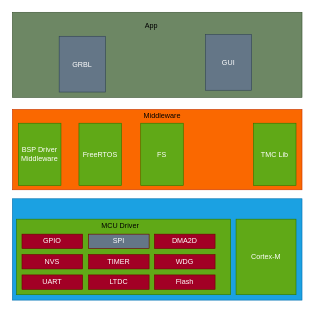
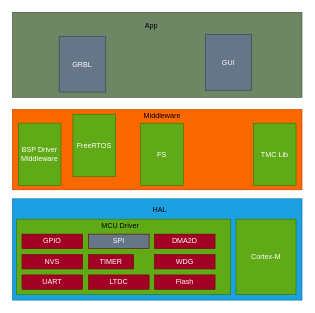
  <mxCell id="0" />
  <mxCell id="1" parent="0" />
  <mxCell id="2" value="" style="rounded=0;whiteSpace=wrap;html=1;fillColor=#1ba1e2;fontColor=#ffffff;strokeColor=#006EAF;" vertex="1" parent="1"><mxGeometry x="20" y="331" width="483" height="169" as="geometry" /></mxCell>
  <mxCell id="3" value="" style="rounded=0;whiteSpace=wrap;html=1;fillColor=#60a917;fontColor=#ffffff;strokeColor=#2D7600;" vertex="1" parent="1"><mxGeometry x="27" y="365" width="357" height="126" as="geometry" /></mxCell>
  <mxCell id="4" value="Cortex-M" style="rounded=0;whiteSpace=wrap;html=1;fillColor=#60a917;fontColor=#ffffff;strokeColor=#2D7600;" vertex="1" parent="1"><mxGeometry x="393" y="365" width="100" height="126" as="geometry" /></mxCell>
+ <mxCell id="5" value="HAL" style="text;html=1;strokeColor=none;fillColor=none;align=center;verticalAlign=middle;whiteSpace=wrap;rounded=0;" vertex="1" parent="1"><mxGeometry x="236" y="334" width="60" height="30" as="geometry" /></mxCell>
  <mxCell id="6" value="" style="rounded=0;whiteSpace=wrap;html=1;fillColor=#fa6800;strokeColor=#C73500;fontColor=#000000;" vertex="1" parent="1"><mxGeometry x="20" y="182" width="483" height="134" as="geometry" /></mxCell>
  <mxCell id="7" value="Middleware" style="text;html=1;strokeColor=none;fillColor=none;align=center;verticalAlign=middle;whiteSpace=wrap;rounded=0;" vertex="1" parent="1"><mxGeometry x="226" y="185" width="88" height="16" as="geometry" /></mxCell>
  <mxCell id="8" value="GPIO" style="rounded=0;whiteSpace=wrap;html=1;fillColor=#a20025;fontColor=#ffffff;strokeColor=#6F0000;" vertex="1" parent="1"><mxGeometry x="36" y="390" width="101" height="24" as="geometry" /></mxCell>
  <mxCell id="9" value="UART" style="rounded=0;whiteSpace=wrap;html=1;fillColor=#a20025;fontColor=#ffffff;strokeColor=#6F0000;" vertex="1" parent="1"><mxGeometry x="36" y="458" width="101" height="24" as="geometry" /></mxCell>
  <mxCell id="10" value="NVS" style="rounded=0;whiteSpace=wrap;html=1;fillColor=#a20025;fontColor=#ffffff;strokeColor=#6F0000;" vertex="1" parent="1"><mxGeometry x="36" y="424" width="101" height="24" as="geometry" /></mxCell>
  <mxCell id="11" value="SPI" style="rounded=0;whiteSpace=wrap;html=1;fillColor=#647687;fontColor=#ffffff;strokeColor=#6F0000;" vertex="1" parent="1"><mxGeometry x="147" y="390" width="101" height="24" as="geometry" /></mxCell>
- <mxCell id="12" value="TIMER" style="rounded=0;whiteSpace=wrap;html=1;fillColor=#a20025;fontColor=#ffffff;strokeColor=#6F0000;" vertex="1" parent="1"><mxGeometry x="147" y="424" width="101" height="24" as="geometry" /></mxCell>
+ <mxCell id="12" value="TIMER" style="rounded=0;whiteSpace=wrap;html=1;fillColor=#a20025;fontColor=#ffffff;strokeColor=#6F0000;" vertex="1" parent="1"><mxGeometry x="147" y="424" width="75" height="24" as="geometry" /></mxCell>
  <mxCell id="13" value="MCU Driver" style="text;html=1;strokeColor=none;fillColor=none;align=center;verticalAlign=middle;whiteSpace=wrap;rounded=0;" vertex="1" parent="1"><mxGeometry x="155" y="365" width="90" height="24" as="geometry" /></mxCell>
  <mxCell id="14" value="LTDC" style="rounded=0;whiteSpace=wrap;html=1;fillColor=#a20025;fontColor=#ffffff;strokeColor=#6F0000;" vertex="1" parent="1"><mxGeometry x="147" y="458" width="101" height="24" as="geometry" /></mxCell>
  <mxCell id="15" value="DMA2D" style="rounded=0;whiteSpace=wrap;html=1;fillColor=#a20025;fontColor=#ffffff;strokeColor=#6F0000;" vertex="1" parent="1"><mxGeometry x="257" y="390" width="101" height="24" as="geometry" /></mxCell>
  <mxCell id="16" value="WDG" style="rounded=0;whiteSpace=wrap;html=1;fillColor=#a20025;fontColor=#ffffff;strokeColor=#6F0000;" vertex="1" parent="1"><mxGeometry x="257" y="424" width="101" height="24" as="geometry" /></mxCell>
  <mxCell id="17" value="Flash" style="rounded=0;whiteSpace=wrap;html=1;fillColor=#a20025;fontColor=#ffffff;strokeColor=#6F0000;" vertex="1" parent="1"><mxGeometry x="257" y="458" width="101" height="24" as="geometry" /></mxCell>
  <mxCell id="18" value="BSP Driver Middleware" style="rounded=0;whiteSpace=wrap;html=1;fillColor=#60a917;fontColor=#ffffff;strokeColor=#2D7600;" vertex="1" parent="1"><mxGeometry x="30" y="205" width="71" height="104" as="geometry" /></mxCell>
  <mxCell id="19" value="" style="rounded=0;whiteSpace=wrap;html=1;fillColor=#6d8764;fontColor=#ffffff;strokeColor=#3A5431;" vertex="1" parent="1"><mxGeometry x="20" y="20" width="483" height="142" as="geometry" /></mxCell>
  <mxCell id="20" value="GRBL" style="rounded=0;whiteSpace=wrap;html=1;fillColor=#647687;strokeColor=#314354;fontColor=#ffffff;" vertex="1" parent="1"><mxGeometry x="98" y="60" width="77" height="93" as="geometry" /></mxCell>
  <mxCell id="21" value="GUI" style="rounded=0;whiteSpace=wrap;html=1;fillColor=#647687;strokeColor=#314354;fontColor=#ffffff;" vertex="1" parent="1"><mxGeometry x="342" y="57" width="77" height="93" as="geometry" /></mxCell>
  <mxCell id="22" value="App" style="text;html=1;strokeColor=none;fillColor=none;align=center;verticalAlign=middle;whiteSpace=wrap;rounded=0;" vertex="1" parent="1"><mxGeometry x="222" y="27" width="60" height="30" as="geometry" /></mxCell>
- <mxCell id="23" value="FreeRTOS" style="rounded=0;whiteSpace=wrap;html=1;fillColor=#60a917;fontColor=#ffffff;strokeColor=#2D7600;" vertex="1" parent="1"><mxGeometry x="131" y="205" width="71" height="104" as="geometry" /></mxCell>
+ <mxCell id="23" value="FreeRTOS" style="rounded=0;whiteSpace=wrap;html=1;fillColor=#60a917;fontColor=#ffffff;strokeColor=#2D7600;" vertex="1" parent="1"><mxGeometry x="121" y="190" width="71" height="104" as="geometry" /></mxCell>
  <mxCell id="24" value="FS" style="rounded=0;whiteSpace=wrap;html=1;fillColor=#60a917;fontColor=#ffffff;strokeColor=#2D7600;" vertex="1" parent="1"><mxGeometry x="234" y="205" width="71" height="104" as="geometry" /></mxCell>
  <mxCell id="25" value="TMC Lib" style="rounded=0;whiteSpace=wrap;html=1;fillColor=#60a917;fontColor=#ffffff;strokeColor=#2D7600;" vertex="1" parent="1"><mxGeometry x="422" y="205" width="71" height="104" as="geometry" /></mxCell>
